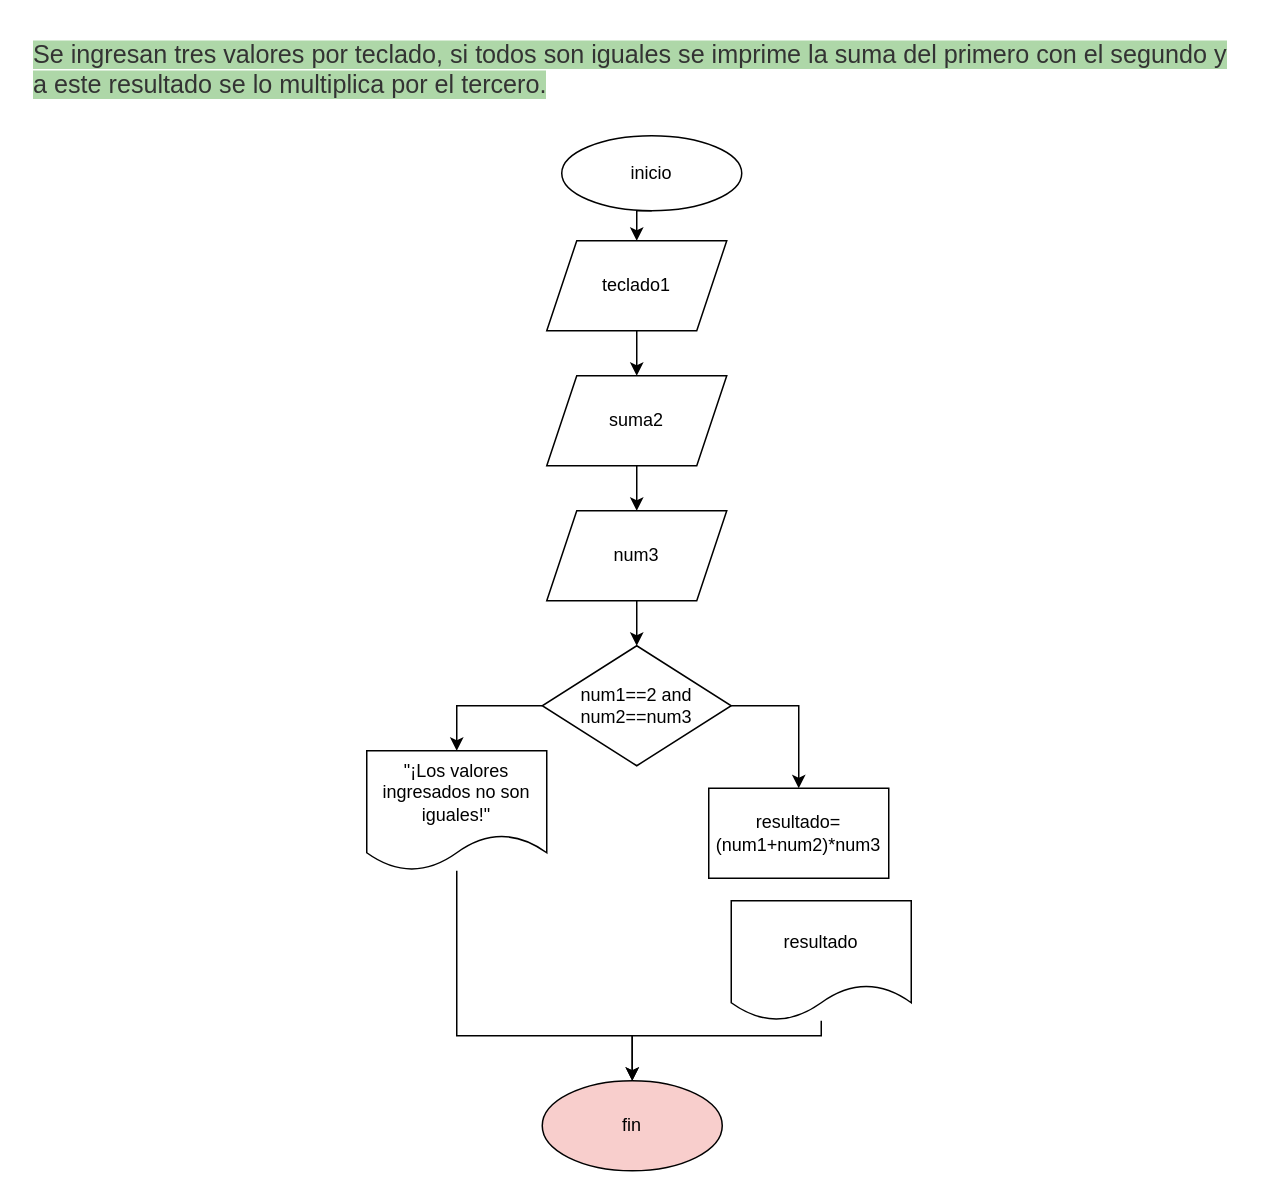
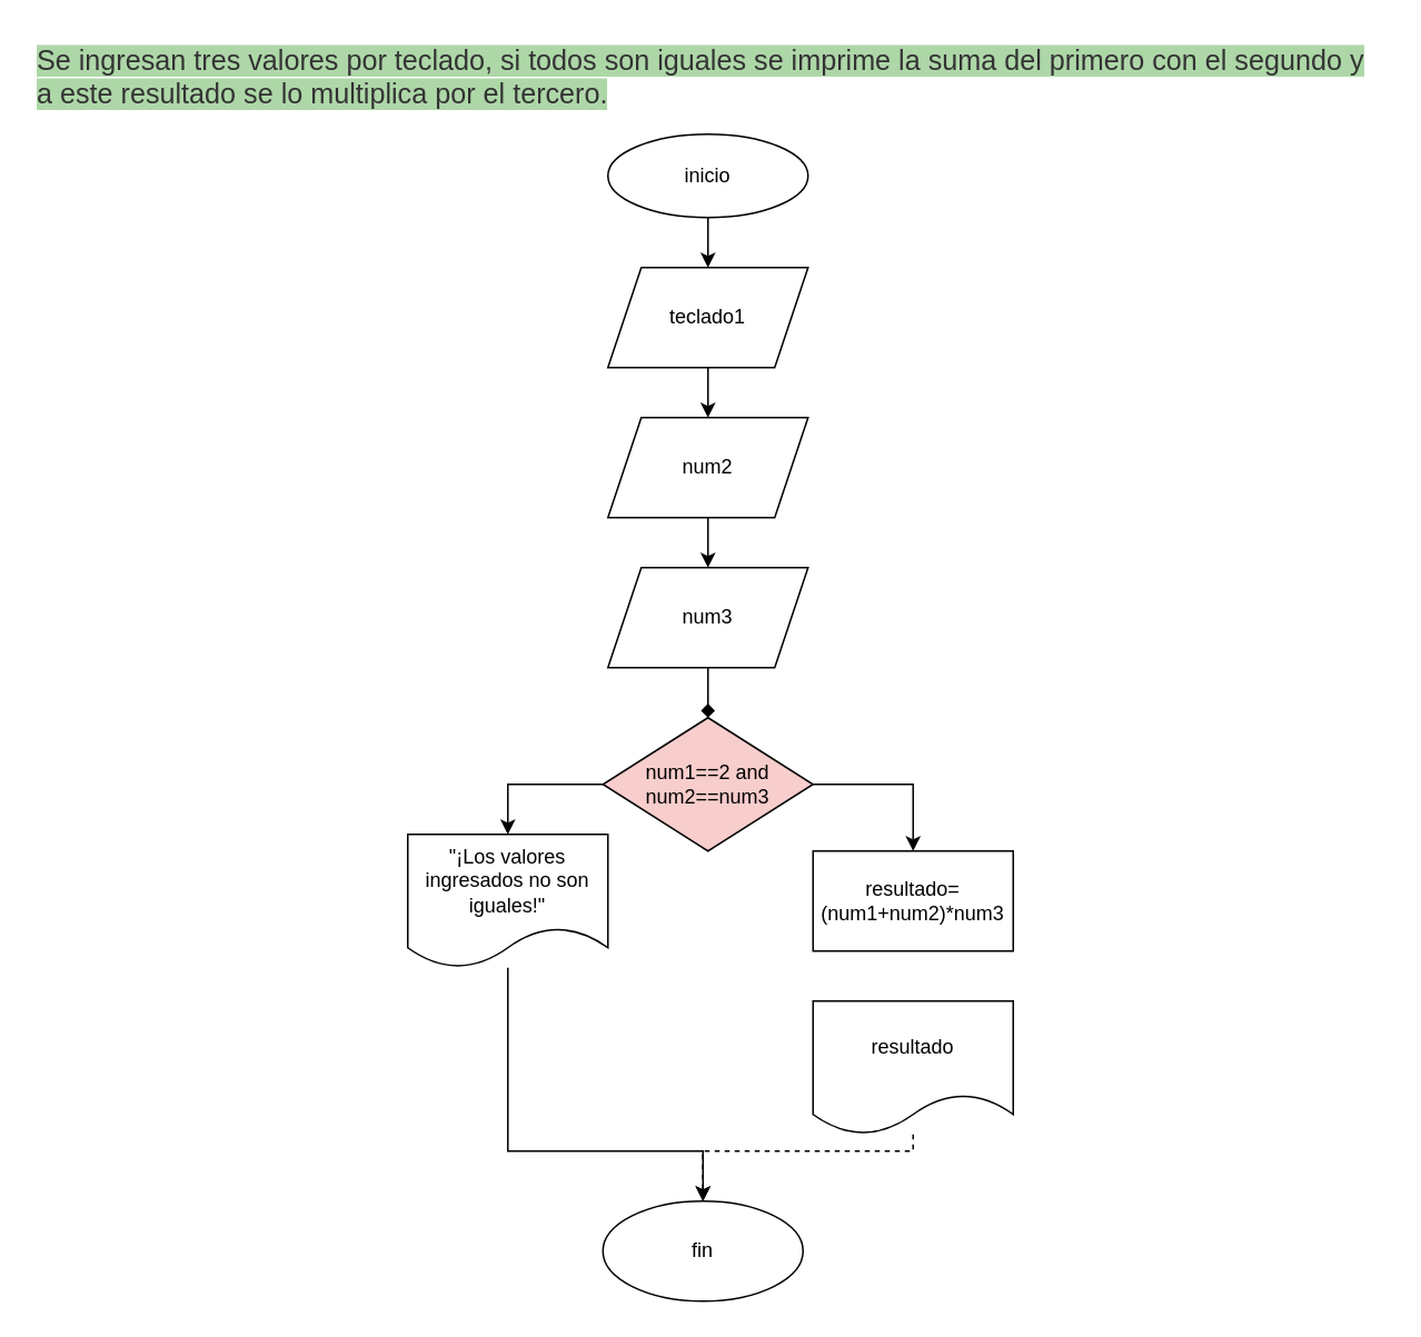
  <mxCell id="0" />
  <mxCell id="1" parent="0" />
  <mxCell id="2" value="&lt;span style=&quot;color: rgb(51, 51, 51); font-family: sans-serif, arial; font-size: 16.8px; font-style: normal; font-variant-ligatures: normal; font-variant-caps: normal; font-weight: 400; letter-spacing: normal; orphans: 2; text-align: left; text-indent: 0px; text-transform: none; widows: 2; word-spacing: 0px; -webkit-text-stroke-width: 0px; background-color: rgb(174, 215, 168); text-decoration-thickness: initial; text-decoration-style: initial; text-decoration-color: initial; float: none; display: inline !important;&quot;&gt;Se ingresan tres valores por teclado, si todos son iguales se imprime la suma del primero con el segundo y a este resultado se lo multiplica por el tercero.&lt;/span&gt;" style="text;whiteSpace=wrap;html=1;" vertex="1" parent="1"><mxGeometry x="20" width="810" height="50" as="geometry" y="20" /></mxCell>
  <mxCell id="3" style="edgeStyle=orthogonalEdgeStyle;rounded=0;orthogonalLoop=1;jettySize=auto;html=1;exitX=0.5;exitY=1;exitDx=0;exitDy=0;entryX=0.5;entryY=0;entryDx=0;entryDy=0;" edge="1" parent="1" source="4" target="6"><mxGeometry relative="1" as="geometry" /></mxCell>
- <mxCell id="4" value="inicio" style="ellipse;whiteSpace=wrap;html=1;" vertex="1" parent="1"><mxGeometry x="374" y="90" width="120" height="50" as="geometry" /></mxCell>
+ <mxCell id="4" value="inicio" style="ellipse;whiteSpace=wrap;html=1;" vertex="1" parent="1"><mxGeometry x="364" y="80" width="120" height="50" as="geometry" /></mxCell>
  <mxCell id="5" style="edgeStyle=orthogonalEdgeStyle;rounded=0;orthogonalLoop=1;jettySize=auto;html=1;exitX=0.5;exitY=1;exitDx=0;exitDy=0;entryX=0.5;entryY=0;entryDx=0;entryDy=0;" edge="1" parent="1" source="6" target="8"><mxGeometry relative="1" as="geometry" /></mxCell>
  <mxCell id="6" value="teclado1" style="shape=parallelogram;perimeter=parallelogramPerimeter;whiteSpace=wrap;html=1;fixedSize=1;" vertex="1" parent="1"><mxGeometry x="364" y="160" width="120" height="60" as="geometry" /></mxCell>
  <mxCell id="7" style="edgeStyle=orthogonalEdgeStyle;rounded=0;orthogonalLoop=1;jettySize=auto;html=1;exitX=0.5;exitY=1;exitDx=0;exitDy=0;entryX=0.5;entryY=0;entryDx=0;entryDy=0;" edge="1" parent="1" source="8" target="10"><mxGeometry relative="1" as="geometry" /></mxCell>
- <mxCell id="8" value="suma2" style="shape=parallelogram;perimeter=parallelogramPerimeter;whiteSpace=wrap;html=1;fixedSize=1;" vertex="1" parent="1"><mxGeometry x="364" y="250" width="120" height="60" as="geometry" /></mxCell>
- <mxCell id="9" style="edgeStyle=orthogonalEdgeStyle;rounded=0;orthogonalLoop=1;jettySize=auto;html=1;exitX=0.5;exitY=1;exitDx=0;exitDy=0;entryX=0.5;entryY=0;entryDx=0;entryDy=0;" edge="1" parent="1" source="10" target="13"><mxGeometry relative="1" as="geometry" /></mxCell>
+ <mxCell id="8" value="num2" style="shape=parallelogram;perimeter=parallelogramPerimeter;whiteSpace=wrap;html=1;fixedSize=1;" vertex="1" parent="1"><mxGeometry x="364" y="250" width="120" height="60" as="geometry" /></mxCell>
+ <mxCell id="9" style="edgeStyle=orthogonalEdgeStyle;rounded=0;orthogonalLoop=1;jettySize=auto;html=1;exitX=0.5;exitY=1;exitDx=0;exitDy=0;entryX=0.5;entryY=0;entryDx=0;entryDy=0;endArrow=diamond;" edge="1" parent="1" source="10" target="13"><mxGeometry relative="1" as="geometry" /></mxCell>
  <mxCell id="10" value="num3" style="shape=parallelogram;perimeter=parallelogramPerimeter;whiteSpace=wrap;html=1;fixedSize=1;" vertex="1" parent="1"><mxGeometry x="364" y="340" width="120" height="60" as="geometry" /></mxCell>
  <mxCell id="11" style="edgeStyle=orthogonalEdgeStyle;rounded=0;orthogonalLoop=1;jettySize=auto;html=1;exitX=1;exitY=0.5;exitDx=0;exitDy=0;entryX=0.5;entryY=0;entryDx=0;entryDy=0;" edge="1" parent="1" source="13" target="14"><mxGeometry relative="1" as="geometry" /></mxCell>
  <mxCell id="12" style="edgeStyle=orthogonalEdgeStyle;rounded=0;orthogonalLoop=1;jettySize=auto;html=1;exitX=0;exitY=0.5;exitDx=0;exitDy=0;entryX=0.5;entryY=0;entryDx=0;entryDy=0;" edge="1" parent="1" source="13" target="16"><mxGeometry relative="1" as="geometry" /></mxCell>
- <mxCell id="13" value="num1==2 and num2==num3" style="rhombus;whiteSpace=wrap;html=1;" vertex="1" parent="1"><mxGeometry x="361" y="430" width="126" height="80" as="geometry" /></mxCell>
- <mxCell id="14" value="resultado=(num1+num2)*num3" style="rounded=0;whiteSpace=wrap;html=1;" vertex="1" parent="1"><mxGeometry x="472" y="525" width="120" height="60" as="geometry" /></mxCell>
+ <mxCell id="13" value="num1==2 and num2==num3" style="rhombus;whiteSpace=wrap;html=1;fillColor=#f8cecc;" vertex="1" parent="1"><mxGeometry x="361" y="430" width="126" height="80" as="geometry" /></mxCell>
+ <mxCell id="14" value="resultado=(num1+num2)*num3" style="rounded=0;whiteSpace=wrap;html=1;" vertex="1" parent="1"><mxGeometry x="487" y="510" width="120" height="60" as="geometry" /></mxCell>
  <mxCell id="15" style="edgeStyle=orthogonalEdgeStyle;rounded=0;orthogonalLoop=1;jettySize=auto;html=1;entryX=0.5;entryY=0;entryDx=0;entryDy=0;" edge="1" parent="1" source="16" target="17"><mxGeometry relative="1" as="geometry"><Array as="points"><mxPoint x="304" y="690" /><mxPoint x="421" y="690" /></Array></mxGeometry></mxCell>
  <mxCell id="16" value="&quot;¡Los valores ingresados no son iguales!&quot;" style="shape=document;whiteSpace=wrap;html=1;boundedLbl=1;" vertex="1" parent="1"><mxGeometry x="244" y="500" width="120" height="80" as="geometry" /></mxCell>
- <mxCell id="17" value="fin" style="ellipse;whiteSpace=wrap;html=1;fillColor=#f8cecc;" vertex="1" parent="1"><mxGeometry x="361" y="720" width="120" height="60" as="geometry" /></mxCell>
- <mxCell id="18" style="edgeStyle=orthogonalEdgeStyle;rounded=0;orthogonalLoop=1;jettySize=auto;html=1;entryX=0.5;entryY=0;entryDx=0;entryDy=0;" edge="1" parent="1" source="19" target="17"><mxGeometry relative="1" as="geometry"><Array as="points"><mxPoint x="547" y="690" /><mxPoint x="421" y="690" /></Array></mxGeometry></mxCell>
+ <mxCell id="17" value="fin" style="ellipse;whiteSpace=wrap;html=1;" vertex="1" parent="1"><mxGeometry x="361" y="720" width="120" height="60" as="geometry" /></mxCell>
+ <mxCell id="18" style="edgeStyle=orthogonalEdgeStyle;rounded=0;orthogonalLoop=1;jettySize=auto;html=1;entryX=0.5;entryY=0;entryDx=0;entryDy=0;dashed=1;" edge="1" parent="1" source="19" target="17"><mxGeometry relative="1" as="geometry"><Array as="points"><mxPoint x="547" y="690" /><mxPoint x="421" y="690" /></Array></mxGeometry></mxCell>
  <mxCell id="19" value="resultado" style="shape=document;whiteSpace=wrap;html=1;boundedLbl=1;" vertex="1" parent="1"><mxGeometry x="487" y="600" width="120" height="80" as="geometry" /></mxCell>
